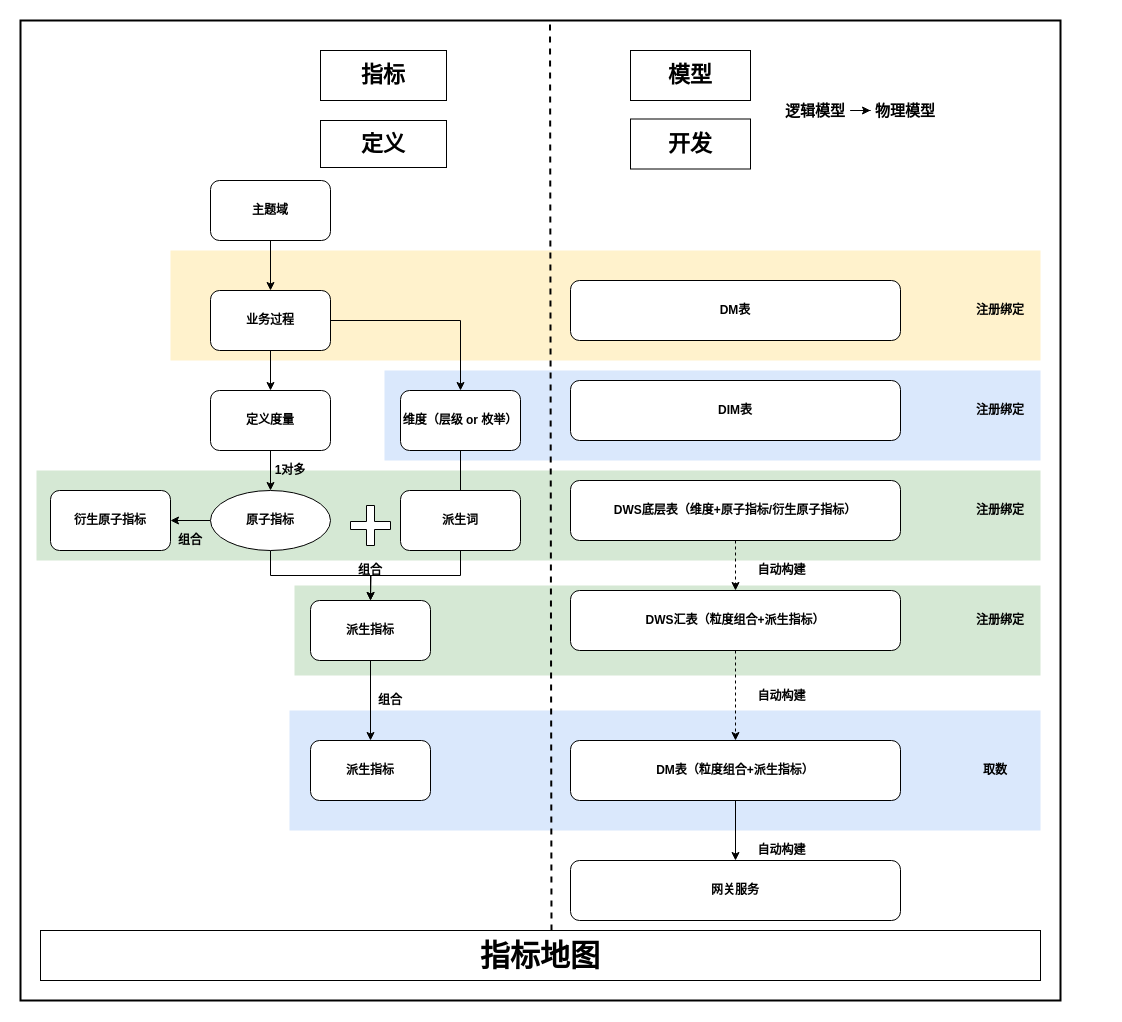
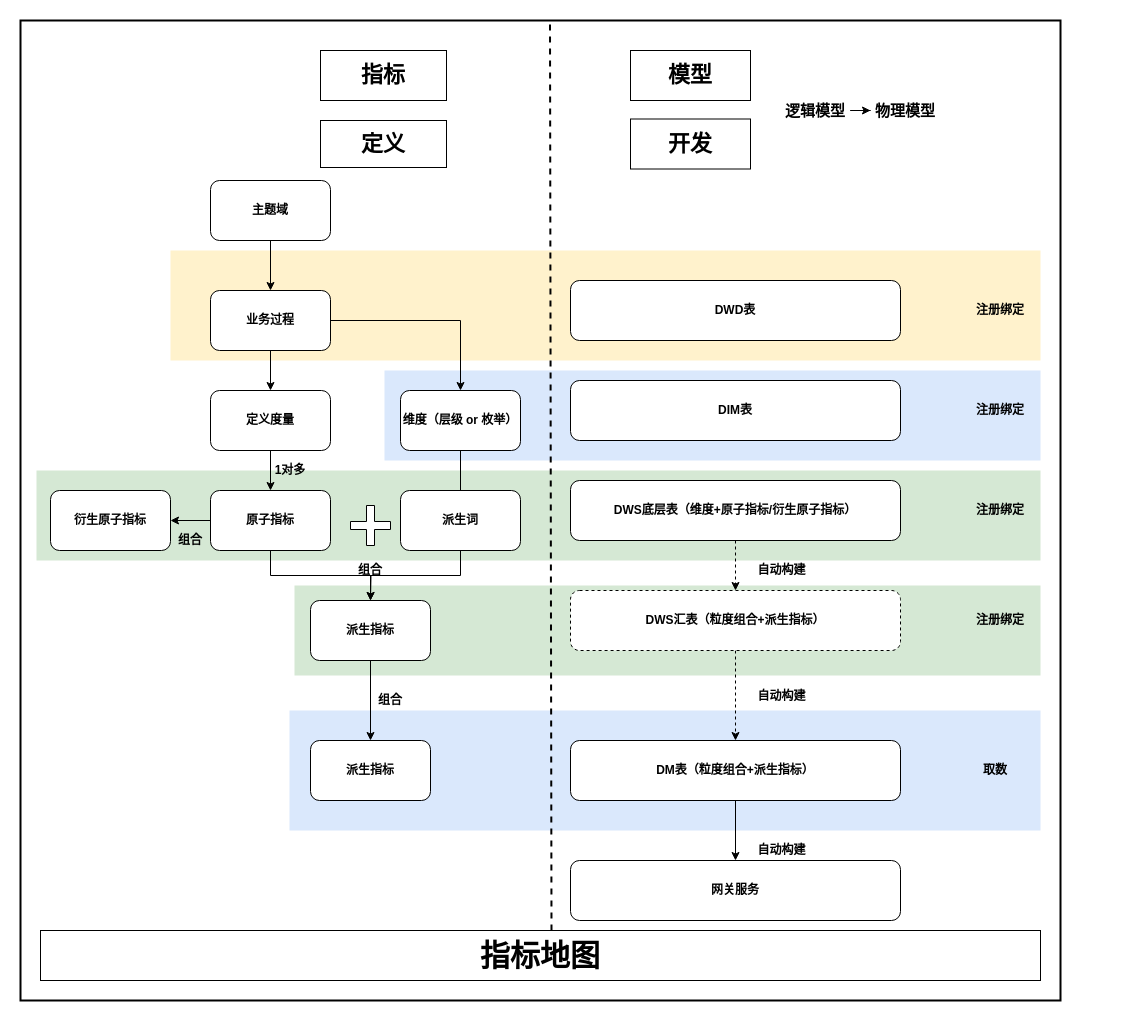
  <mxCell id="0" />
  <mxCell id="1" parent="0" />
  <mxCell id="2" value="" style="rounded=0;whiteSpace=wrap;html=1;fontStyle=1;strokeWidth=2;" diagramCategory="general" diagramName="Rectangle" vertex="1" parent="1"><mxGeometry x="20" y="20" width="1040" height="980" as="geometry" /></mxCell>
  <mxCell id="3" value="" style="rounded=0;whiteSpace=wrap;html=1;dashed=1;fontStyle=1;strokeColor=none;fillColor=#d5e8d4;" diagramCategory="general" diagramName="Rectangle" vertex="1" parent="1"><mxGeometry x="36" y="470" width="1004" height="90" as="geometry" /></mxCell>
  <mxCell id="4" value="" style="rounded=0;whiteSpace=wrap;html=1;dashed=1;fontStyle=1;strokeColor=none;fillColor=#dae8fc;" diagramCategory="general" diagramName="Rectangle" vertex="1" parent="1"><mxGeometry x="289" y="710" width="751" height="120" as="geometry" /></mxCell>
  <mxCell id="5" value="" style="rounded=0;whiteSpace=wrap;html=1;dashed=1;fontStyle=1;strokeColor=none;fillColor=#d5e8d4;" diagramCategory="general" diagramName="Rectangle" vertex="1" parent="1"><mxGeometry x="294" y="585" width="746" height="90" as="geometry" /></mxCell>
  <mxCell id="6" value="注册绑定" style="text;html=1;strokeColor=none;fillColor=none;align=center;verticalAlign=middle;whiteSpace=wrap;rounded=0;fontStyle=1" diagramCategory="general" diagramName="text" vertex="1" parent="1"><mxGeometry x="965" y="610" width="70" height="20" as="geometry" /></mxCell>
  <mxCell id="7" value="" style="rounded=0;whiteSpace=wrap;html=1;dashed=1;fontStyle=1;strokeColor=none;fillColor=#dae8fc;" diagramCategory="general" diagramName="Rectangle" vertex="1" parent="1"><mxGeometry x="384" y="370" width="656" height="90" as="geometry" /></mxCell>
  <mxCell id="8" value="" style="rounded=0;whiteSpace=wrap;html=1;dashed=1;fontStyle=1;strokeColor=none;fillColor=#fff2cc;" diagramCategory="general" diagramName="Rectangle" vertex="1" parent="1"><mxGeometry x="170" y="250" width="870" height="110" as="geometry" /></mxCell>
  <mxCell id="9" style="edgeStyle=orthogonalEdgeStyle;rounded=0;orthogonalLoop=1;jettySize=auto;html=1;exitX=0.5;exitY=1;exitDx=0;exitDy=0;fontStyle=1" edge="1" parent="1" source="10" target="13"><mxGeometry relative="1" as="geometry" /></mxCell>
  <mxCell id="10" value="主题域" style="rounded=1;whiteSpace=wrap;html=1;fontStyle=1" diagramCategory="general" diagramName="RoundedRectangle" vertex="1" parent="1"><mxGeometry x="210" y="180" width="120" height="60" as="geometry" /></mxCell>
  <mxCell id="11" style="edgeStyle=orthogonalEdgeStyle;rounded=0;orthogonalLoop=1;jettySize=auto;html=1;exitX=0.5;exitY=1;exitDx=0;exitDy=0;entryX=0.5;entryY=0;entryDx=0;entryDy=0;fontStyle=1" edge="1" parent="1" source="13" target="15"><mxGeometry relative="1" as="geometry" /></mxCell>
  <mxCell id="12" style="edgeStyle=orthogonalEdgeStyle;rounded=0;orthogonalLoop=1;jettySize=auto;html=1;exitX=1;exitY=0.5;exitDx=0;exitDy=0;entryX=0.5;entryY=0;entryDx=0;entryDy=0;fontStyle=1" edge="1" parent="1" source="13" target="20"><mxGeometry relative="1" as="geometry" /></mxCell>
  <mxCell id="13" value="业务过程" style="rounded=1;whiteSpace=wrap;html=1;fontStyle=1" diagramCategory="general" diagramName="RoundedRectangle" vertex="1" parent="1"><mxGeometry x="210" y="290" width="120" height="60" as="geometry" /></mxCell>
  <mxCell id="14" style="edgeStyle=orthogonalEdgeStyle;rounded=0;orthogonalLoop=1;jettySize=auto;html=1;exitX=0.5;exitY=1;exitDx=0;exitDy=0;fontStyle=1" edge="1" parent="1" source="15" target="18"><mxGeometry relative="1" as="geometry" /></mxCell>
  <mxCell id="15" value="定义度量" style="rounded=1;whiteSpace=wrap;html=1;fontStyle=1" diagramCategory="general" diagramName="RoundedRectangle" vertex="1" parent="1"><mxGeometry x="210" y="390" width="120" height="60" as="geometry" /></mxCell>
  <mxCell id="16" style="edgeStyle=orthogonalEdgeStyle;rounded=0;orthogonalLoop=1;jettySize=auto;html=1;exitX=0.5;exitY=1;exitDx=0;exitDy=0;fontStyle=1" edge="1" parent="1" source="18"><mxGeometry relative="1" as="geometry"><mxPoint x="370" y="600" as="targetPoint" /></mxGeometry></mxCell>
  <mxCell id="17" style="edgeStyle=orthogonalEdgeStyle;rounded=0;orthogonalLoop=1;jettySize=auto;html=1;exitX=0;exitY=0.5;exitDx=0;exitDy=0;fontStyle=1" edge="1" parent="1" source="18" target="25"><mxGeometry relative="1" as="geometry" /></mxCell>
- <mxCell id="18" value="原子指标" style="ellipse;whiteSpace=wrap;html=1;fontStyle=1;" diagramCategory="general" diagramName="RoundedRectangle" vertex="1" parent="1"><mxGeometry x="210" y="490" width="120" height="60" as="geometry" /></mxCell>
+ <mxCell id="18" value="原子指标" style="rounded=1;whiteSpace=wrap;html=1;fontStyle=1" diagramCategory="general" diagramName="RoundedRectangle" vertex="1" parent="1"><mxGeometry x="210" y="490" width="120" height="60" as="geometry" /></mxCell>
  <mxCell id="19" style="edgeStyle=orthogonalEdgeStyle;rounded=0;orthogonalLoop=1;jettySize=auto;html=1;exitX=0.5;exitY=1;exitDx=0;exitDy=0;fontStyle=1;endArrow=none;" edge="1" parent="1" source="20" target="22"><mxGeometry relative="1" as="geometry" /></mxCell>
  <mxCell id="20" value="维度（层级 or 枚举）" style="rounded=1;whiteSpace=wrap;html=1;fontStyle=1" diagramCategory="general" diagramName="RoundedRectangle" vertex="1" parent="1"><mxGeometry x="400" y="390" width="120" height="60" as="geometry" /></mxCell>
  <mxCell id="21" style="edgeStyle=orthogonalEdgeStyle;rounded=0;orthogonalLoop=1;jettySize=auto;html=1;exitX=0.5;exitY=1;exitDx=0;exitDy=0;entryX=0.5;entryY=0;entryDx=0;entryDy=0;fontStyle=1" edge="1" parent="1" source="22" target="24"><mxGeometry relative="1" as="geometry" /></mxCell>
  <mxCell id="22" value="派生词" style="rounded=1;whiteSpace=wrap;html=1;fontStyle=1" diagramCategory="general" diagramName="RoundedRectangle" vertex="1" parent="1"><mxGeometry x="400" y="490" width="120" height="60" as="geometry" /></mxCell>
  <mxCell id="23" style="edgeStyle=orthogonalEdgeStyle;rounded=0;orthogonalLoop=1;jettySize=auto;html=1;exitX=0.5;exitY=1;exitDx=0;exitDy=0;fontStyle=1" edge="1" parent="1" source="24" target="28"><mxGeometry relative="1" as="geometry" /></mxCell>
  <mxCell id="24" value="派生指标" style="rounded=1;whiteSpace=wrap;html=1;fontStyle=1" diagramCategory="general" diagramName="RoundedRectangle" vertex="1" parent="1"><mxGeometry x="310" y="600" width="120" height="60" as="geometry" /></mxCell>
  <mxCell id="25" value="衍生原子指标" style="rounded=1;whiteSpace=wrap;html=1;fontStyle=1" diagramCategory="general" diagramName="RoundedRectangle" vertex="1" parent="1"><mxGeometry x="50" y="490" width="120" height="60" as="geometry" /></mxCell>
  <mxCell id="26" value="组合" style="text;html=1;strokeColor=none;fillColor=none;align=center;verticalAlign=middle;whiteSpace=wrap;rounded=0;fontStyle=1" diagramCategory="general" diagramName="text" vertex="1" parent="1"><mxGeometry x="170" y="530" width="40" height="20" as="geometry" /></mxCell>
  <mxCell id="27" value="组合" style="text;html=1;strokeColor=none;fillColor=none;align=center;verticalAlign=middle;whiteSpace=wrap;rounded=0;fontStyle=1" diagramCategory="general" diagramName="text" vertex="1" parent="1"><mxGeometry x="350" y="560" width="40" height="20" as="geometry" /></mxCell>
  <mxCell id="28" value="派生指标" style="rounded=1;whiteSpace=wrap;html=1;fontStyle=1" diagramCategory="general" diagramName="RoundedRectangle" vertex="1" parent="1"><mxGeometry x="310" y="740" width="120" height="60" as="geometry" /></mxCell>
  <mxCell id="29" value="组合" style="text;html=1;strokeColor=none;fillColor=none;align=center;verticalAlign=middle;whiteSpace=wrap;rounded=0;fontStyle=1" diagramCategory="general" diagramName="text" vertex="1" parent="1"><mxGeometry x="370" y="690" width="40" height="20" as="geometry" /></mxCell>
  <mxCell id="30" value="DIM表" style="rounded=1;whiteSpace=wrap;html=1;fontStyle=1" diagramCategory="general" diagramName="RoundedRectangle" vertex="1" parent="1"><mxGeometry x="570" y="380" width="330" height="60" as="geometry" /></mxCell>
- <mxCell id="31" value="DM表" style="rounded=1;whiteSpace=wrap;html=1;fontStyle=1" diagramCategory="general" diagramName="RoundedRectangle" vertex="1" parent="1"><mxGeometry x="570" y="280" width="330" height="60" as="geometry" /></mxCell>
+ <mxCell id="31" value="DWD表" style="rounded=1;whiteSpace=wrap;html=1;fontStyle=1" diagramCategory="general" diagramName="RoundedRectangle" vertex="1" parent="1"><mxGeometry x="570" y="280" width="330" height="60" as="geometry" /></mxCell>
  <mxCell id="32" style="edgeStyle=orthogonalEdgeStyle;rounded=0;orthogonalLoop=1;jettySize=auto;html=1;exitX=0.5;exitY=1;exitDx=0;exitDy=0;entryX=0.5;entryY=0;entryDx=0;entryDy=0;dashed=1;fontStyle=1" edge="1" parent="1" source="33" target="35"><mxGeometry relative="1" as="geometry" /></mxCell>
  <mxCell id="33" value="DWS底层表（维度+原子指标/衍生原子指标）" style="rounded=1;whiteSpace=wrap;html=1;fontStyle=1" diagramCategory="general" diagramName="RoundedRectangle" vertex="1" parent="1"><mxGeometry x="570" y="480" width="330" height="60" as="geometry" /></mxCell>
  <mxCell id="34" style="edgeStyle=orthogonalEdgeStyle;rounded=0;orthogonalLoop=1;jettySize=auto;html=1;exitX=0.5;exitY=1;exitDx=0;exitDy=0;dashed=1;fontStyle=1" edge="1" parent="1" source="35" target="37"><mxGeometry relative="1" as="geometry" /></mxCell>
- <mxCell id="35" value="DWS汇表（粒度组合+派生指标）" style="rounded=1;whiteSpace=wrap;html=1;fontStyle=1" diagramCategory="general" diagramName="RoundedRectangle" vertex="1" parent="1"><mxGeometry x="570" y="590" width="330" height="60" as="geometry" /></mxCell>
+ <mxCell id="35" value="DWS汇表（粒度组合+派生指标）" style="rounded=1;whiteSpace=wrap;html=1;fontStyle=1;dashed=1;" diagramCategory="general" diagramName="RoundedRectangle" vertex="1" parent="1"><mxGeometry x="570" y="590" width="330" height="60" as="geometry" /></mxCell>
  <mxCell id="36" style="edgeStyle=orthogonalEdgeStyle;rounded=0;orthogonalLoop=1;jettySize=auto;html=1;exitX=0.5;exitY=1;exitDx=0;exitDy=0;entryX=0.5;entryY=0;entryDx=0;entryDy=0;" edge="1" parent="1" source="37" target="52"><mxGeometry relative="1" as="geometry" /></mxCell>
  <mxCell id="37" value="DM表（粒度组合+派生指标）" style="rounded=1;whiteSpace=wrap;html=1;fontStyle=1" diagramCategory="general" diagramName="RoundedRectangle" vertex="1" parent="1"><mxGeometry x="570" y="740" width="330" height="60" as="geometry" /></mxCell>
  <mxCell id="38" value="注册绑定" style="text;html=1;strokeColor=none;fillColor=none;align=center;verticalAlign=middle;whiteSpace=wrap;rounded=0;fontStyle=1" diagramCategory="general" diagramName="text" vertex="1" parent="1"><mxGeometry x="950" y="300" width="100" height="20" as="geometry" /></mxCell>
  <mxCell id="39" value="注册绑定" style="text;html=1;strokeColor=none;fillColor=none;align=center;verticalAlign=middle;whiteSpace=wrap;rounded=0;fontStyle=1" diagramCategory="general" diagramName="text" vertex="1" parent="1"><mxGeometry x="950" y="400" width="100" height="20" as="geometry" /></mxCell>
  <mxCell id="40" value="注册绑定" style="text;html=1;strokeColor=none;fillColor=none;align=center;verticalAlign=middle;whiteSpace=wrap;rounded=0;fontStyle=1" diagramCategory="general" diagramName="text" vertex="1" parent="1"><mxGeometry x="900" y="500" width="200" height="20" as="geometry" /></mxCell>
  <mxCell id="41" value="自动构建" style="text;html=1;strokeColor=none;fillColor=none;align=center;verticalAlign=middle;whiteSpace=wrap;rounded=0;fontStyle=1" diagramCategory="general" diagramName="text" vertex="1" parent="1"><mxGeometry x="750" y="560" width="63" height="20" as="geometry" /></mxCell>
  <mxCell id="42" value="自动构建" style="text;html=1;strokeColor=none;fillColor=none;align=center;verticalAlign=middle;whiteSpace=wrap;rounded=0;fontStyle=1" diagramCategory="general" diagramName="text" vertex="1" parent="1"><mxGeometry x="750" y="686" width="63" height="20" as="geometry" /></mxCell>
  <mxCell id="43" value="取数" style="text;html=1;strokeColor=none;fillColor=none;align=center;verticalAlign=middle;whiteSpace=wrap;rounded=0;fontStyle=1" diagramCategory="general" diagramName="text" vertex="1" parent="1"><mxGeometry x="895" y="760" width="200" height="20" as="geometry" /></mxCell>
  <mxCell id="44" value="" style="shape=cross;whiteSpace=wrap;html=1;fontStyle=1" diagramCategory="advanced" diagramName="Cross" vertex="1" parent="1"><mxGeometry x="350" y="505" width="40" height="40" as="geometry" /></mxCell>
  <mxCell id="45" value="" style="endArrow=none;html=1;dashed=1;strokeWidth=2;fontStyle=1;exitX=0.511;exitY=0;exitDx=0;exitDy=0;exitPerimeter=0;" diagramCategory="general" diagramName="straight" edge="1" parent="1" source="50"><mxGeometry width="50" height="50" relative="1" as="geometry"><mxPoint x="549.5" y="870" as="sourcePoint" /><mxPoint x="549.5" y="20" as="targetPoint" /></mxGeometry></mxCell>
  <mxCell id="46" value="&lt;span style=&quot;font-size: 22px;&quot;&gt;模型&lt;/span&gt;" style="text;html=1;strokeColor=#000000;fillColor=none;align=center;verticalAlign=middle;whiteSpace=wrap;rounded=0;fontStyle=1" diagramCategory="general" diagramName="text" vertex="1" parent="1"><mxGeometry x="630" y="50" width="120" height="50" as="geometry" /></mxCell>
  <mxCell id="47" value="&lt;span style=&quot;font-size: 22px;&quot;&gt;开发&lt;/span&gt;" style="text;html=1;strokeColor=#000000;fillColor=none;align=center;verticalAlign=middle;whiteSpace=wrap;rounded=0;fontStyle=1" diagramCategory="general" diagramName="text" vertex="1" parent="1"><mxGeometry x="630" y="118.5" width="120" height="50" as="geometry" /></mxCell>
  <mxCell id="48" value="&lt;font style=&quot;font-size: 22px;&quot;&gt;定义&lt;/font&gt;" style="text;html=1;strokeColor=#000000;fillColor=none;align=center;verticalAlign=middle;whiteSpace=wrap;rounded=0;fontStyle=1" diagramCategory="general" diagramName="text" vertex="1" parent="1"><mxGeometry x="320" y="120" width="126" height="47" as="geometry" /></mxCell>
  <mxCell id="49" value="&lt;span style=&quot;font-size: 22px;&quot;&gt;指标&lt;/span&gt;" style="text;html=1;strokeColor=#000000;fillColor=none;align=center;verticalAlign=middle;whiteSpace=wrap;rounded=0;fontStyle=1" diagramCategory="general" diagramName="text" vertex="1" parent="1"><mxGeometry x="320" y="50" width="126" height="50" as="geometry" /></mxCell>
  <mxCell id="50" value="&lt;font style=&quot;font-size: 30px;&quot;&gt;指标地图&lt;/font&gt;" style="rounded=0;whiteSpace=wrap;html=1;fontStyle=1" diagramCategory="general" diagramName="Rectangle" vertex="1" parent="1"><mxGeometry x="40" y="930" width="1000" height="50" as="geometry" /></mxCell>
  <mxCell id="51" value="1对多" style="text;html=1;strokeColor=none;fillColor=none;align=center;verticalAlign=middle;whiteSpace=wrap;rounded=0;fontStyle=1" diagramCategory="general" diagramName="text" vertex="1" parent="1"><mxGeometry x="270" y="460" width="40" height="20" as="geometry" /></mxCell>
  <mxCell id="52" value="网关服务" style="rounded=1;whiteSpace=wrap;html=1;fontStyle=1" diagramCategory="general" diagramName="RoundedRectangle" vertex="1" parent="1"><mxGeometry x="570" y="860" width="330" height="60" as="geometry" /></mxCell>
  <mxCell id="53" value="自动构建" style="text;html=1;strokeColor=none;fillColor=none;align=center;verticalAlign=middle;whiteSpace=wrap;rounded=0;fontStyle=1" diagramCategory="general" diagramName="text" vertex="1" parent="1"><mxGeometry x="750" y="840" width="63" height="20" as="geometry" /></mxCell>
  <mxCell id="54" style="edgeStyle=orthogonalEdgeStyle;rounded=0;orthogonalLoop=1;jettySize=auto;html=1;exitX=1;exitY=0.5;exitDx=0;exitDy=0;" edge="1" parent="1" source="55" target="56"><mxGeometry relative="1" as="geometry" /></mxCell>
  <mxCell id="55" value="逻辑模型" style="text;html=1;strokeColor=none;fillColor=none;align=center;verticalAlign=middle;whiteSpace=wrap;rounded=0;fontStyle=1;fontSize=15;" diagramCategory="general" diagramName="text" vertex="1" parent="1"><mxGeometry x="780" y="100" width="70" height="20" as="geometry" /></mxCell>
  <mxCell id="56" value="物理模型" style="text;html=1;strokeColor=none;fillColor=none;align=center;verticalAlign=middle;whiteSpace=wrap;rounded=0;fontStyle=1;fontSize=15;" diagramCategory="general" diagramName="text" vertex="1" parent="1"><mxGeometry x="870" y="100" width="70" height="20" as="geometry" /></mxCell>
